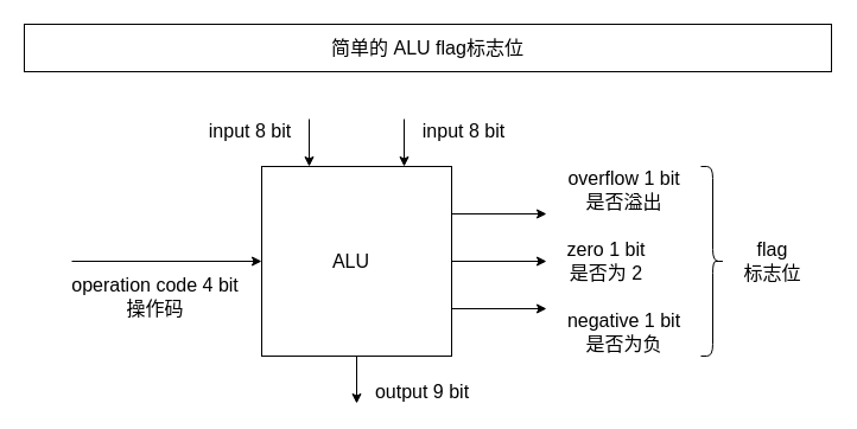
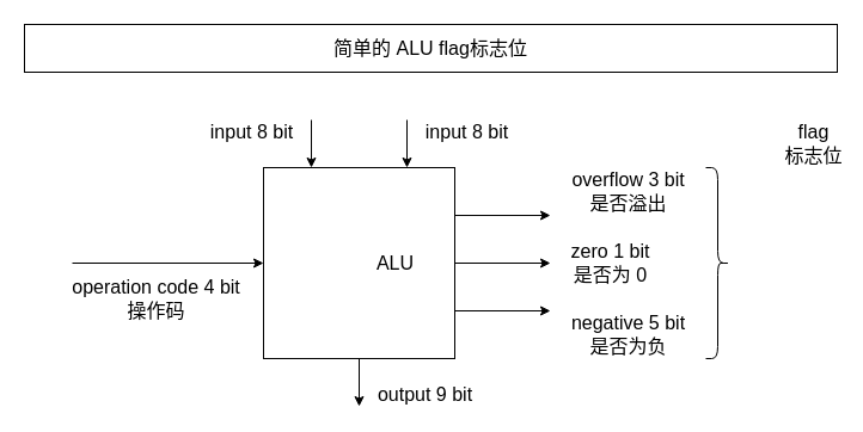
  <mxCell id="0" />
  <mxCell id="1" parent="0" />
  <mxCell id="2" value="" style="rounded=0;whiteSpace=wrap;html=1;fillColor=none;" parent="1" vertex="1"><mxGeometry x="220" y="140" width="160" height="160" as="geometry" /></mxCell>
  <mxCell id="3" value="简单的 ALU flag标志位" style="rounded=0;whiteSpace=wrap;html=1;fontSize=16;strokeColor=#000000;fillColor=none;container=0;" parent="1" vertex="1"><mxGeometry x="20" y="20" width="680" height="40" as="geometry" /></mxCell>
  <mxCell id="4" value="input 8 bit" style="text;html=1;align=center;verticalAlign=middle;resizable=0;points=[];autosize=1;strokeColor=none;fillColor=none;fontSize=16;container=0;" parent="1" vertex="1"><mxGeometry x="170" y="100" width="80" height="20" as="geometry" /></mxCell>
  <mxCell id="5" value="input 8 bit" style="text;html=1;align=center;verticalAlign=middle;resizable=0;points=[];autosize=1;strokeColor=none;fillColor=none;fontSize=16;container=0;" parent="1" vertex="1"><mxGeometry x="350" y="100" width="80" height="20" as="geometry" /></mxCell>
  <mxCell id="6" value="operation code 4 bit&lt;br style=&quot;font-size: 16px;&quot;&gt;操作码" style="text;html=1;align=center;verticalAlign=middle;resizable=0;points=[];autosize=1;strokeColor=none;fillColor=none;fontSize=16;container=0;" parent="1" vertex="1"><mxGeometry x="50" y="230" width="160" height="40" as="geometry" /></mxCell>
  <mxCell id="7" value="output 9 bit" style="text;html=1;align=center;verticalAlign=middle;resizable=0;points=[];autosize=1;strokeColor=none;fillColor=none;fontSize=16;container=0;" parent="1" vertex="1"><mxGeometry x="310" y="320" width="90" height="20" as="geometry" /></mxCell>
  <mxCell id="8" value="" style="endArrow=classic;html=1;rounded=0;fontSize=16;strokeColor=#000000;" parent="1" edge="1"><mxGeometry width="50" height="50" relative="1" as="geometry"><mxPoint x="260" y="100" as="sourcePoint" /><mxPoint x="260" y="140" as="targetPoint" /></mxGeometry></mxCell>
  <mxCell id="9" value="" style="endArrow=classic;html=1;rounded=0;fontSize=16;strokeColor=#000000;" parent="1" edge="1"><mxGeometry width="50" height="50" relative="1" as="geometry"><mxPoint x="340" y="100" as="sourcePoint" /><mxPoint x="340" y="140" as="targetPoint" /></mxGeometry></mxCell>
  <mxCell id="10" value="" style="endArrow=classic;html=1;rounded=0;fontSize=16;strokeColor=#000000;" parent="1" edge="1"><mxGeometry width="50" height="50" relative="1" as="geometry"><mxPoint x="300" y="300" as="sourcePoint" /><mxPoint x="300" y="340" as="targetPoint" /></mxGeometry></mxCell>
  <mxCell id="11" value="" style="endArrow=classic;html=1;rounded=0;fontSize=16;strokeColor=#000000;" parent="1" edge="1"><mxGeometry width="50" height="50" relative="1" as="geometry"><mxPoint x="60" y="220" as="sourcePoint" /><mxPoint x="220" y="220" as="targetPoint" /></mxGeometry></mxCell>
  <mxCell id="12" value="" style="endArrow=classic;html=1;rounded=0;fontSize=16;strokeColor=#000000;" parent="1" edge="1"><mxGeometry width="50" height="50" relative="1" as="geometry"><mxPoint x="380" y="220" as="sourcePoint" /><mxPoint x="460" y="220" as="targetPoint" /></mxGeometry></mxCell>
- <mxCell id="13" value="flag&lt;br style=&quot;font-size: 16px;&quot;&gt;标志位" style="text;html=1;align=center;verticalAlign=middle;resizable=0;points=[];autosize=1;strokeColor=none;fillColor=none;fontSize=16;container=0;" parent="1" vertex="1"><mxGeometry x="620" y="200" width="60" height="40" as="geometry" /></mxCell>
- <mxCell id="14" value="overflow 1 bit&lt;br style=&quot;font-size: 16px;&quot;&gt;是否溢出" style="text;html=1;align=center;verticalAlign=middle;resizable=0;points=[];autosize=1;strokeColor=none;fillColor=none;fontSize=16;container=0;" parent="1" vertex="1"><mxGeometry x="470" y="140" width="110" height="40" as="geometry" /></mxCell>
+ <mxCell id="13" value="flag&lt;br style=&quot;font-size: 16px;&quot;&gt;标志位" style="text;html=1;align=center;verticalAlign=middle;resizable=0;points=[];autosize=1;strokeColor=none;fillColor=none;fontSize=16;container=0;" parent="1" vertex="1"><mxGeometry x="650" y="100" width="60" height="40" as="geometry" /></mxCell>
+ <mxCell id="14" value="overflow 3 bit&lt;br style=&quot;font-size: 16px;&quot;&gt;是否溢出" style="text;html=1;align=center;verticalAlign=middle;resizable=0;points=[];autosize=1;strokeColor=none;fillColor=none;fontSize=16;container=0;" parent="1" vertex="1"><mxGeometry x="470" y="140" width="110" height="40" as="geometry" /></mxCell>
  <mxCell id="15" value="" style="endArrow=classic;html=1;rounded=0;fontSize=16;strokeColor=#000000;" parent="1" edge="1"><mxGeometry width="50" height="50" relative="1" as="geometry"><mxPoint x="380" y="260" as="sourcePoint" /><mxPoint x="460" y="260" as="targetPoint" /></mxGeometry></mxCell>
- <mxCell id="16" value="zero 1 bit&lt;br style=&quot;font-size: 16px;&quot;&gt;是否为 2" style="text;html=1;align=center;verticalAlign=middle;resizable=0;points=[];autosize=1;strokeColor=none;fillColor=none;fontSize=16;container=0;" parent="1" vertex="1"><mxGeometry x="470" y="200" width="80" height="40" as="geometry" /></mxCell>
+ <mxCell id="16" value="zero 1 bit&lt;br style=&quot;font-size: 16px;&quot;&gt;是否为 0" style="text;html=1;align=center;verticalAlign=middle;resizable=0;points=[];autosize=1;strokeColor=none;fillColor=none;fontSize=16;container=0;" parent="1" vertex="1"><mxGeometry x="470" y="200" width="80" height="40" as="geometry" /></mxCell>
  <mxCell id="17" value="" style="shape=curlyBracket;whiteSpace=wrap;html=1;rounded=1;flipH=1;fontSize=16;strokeColor=#000000;fillColor=none;container=0;" parent="1" vertex="1"><mxGeometry x="590" y="140" width="20" height="160" as="geometry" /></mxCell>
  <mxCell id="18" value="" style="endArrow=classic;html=1;rounded=0;fontSize=16;strokeColor=#000000;" parent="1" edge="1"><mxGeometry width="50" height="50" relative="1" as="geometry"><mxPoint x="380" y="180" as="sourcePoint" /><mxPoint x="460" y="180" as="targetPoint" /></mxGeometry></mxCell>
- <mxCell id="19" value="negative 1 bit&lt;br style=&quot;font-size: 16px&quot;&gt;是否为负" style="text;html=1;align=center;verticalAlign=middle;resizable=0;points=[];autosize=1;strokeColor=none;fillColor=none;fontSize=16;container=0;" parent="1" vertex="1"><mxGeometry x="470" y="260" width="110" height="40" as="geometry" /></mxCell>
- <mxCell id="20" value="ALU" style="text;html=1;align=center;verticalAlign=middle;resizable=0;points=[];autosize=1;strokeColor=none;fillColor=none;fontSize=16;container=0;" parent="1" vertex="1"><mxGeometry x="270" y="210" width="50" height="20" as="geometry" /></mxCell>
+ <mxCell id="19" value="negative 5 bit&lt;br style=&quot;font-size: 16px&quot;&gt;是否为负" style="text;html=1;align=center;verticalAlign=middle;resizable=0;points=[];autosize=1;strokeColor=none;fillColor=none;fontSize=16;container=0;" parent="1" vertex="1"><mxGeometry x="470" y="260" width="110" height="40" as="geometry" /></mxCell>
+ <mxCell id="20" value="ALU" style="text;html=1;align=center;verticalAlign=middle;resizable=0;points=[];autosize=1;strokeColor=none;fillColor=none;fontSize=16;container=0;" parent="1" vertex="1"><mxGeometry x="305" y="210" width="50" height="20" as="geometry" /></mxCell>
